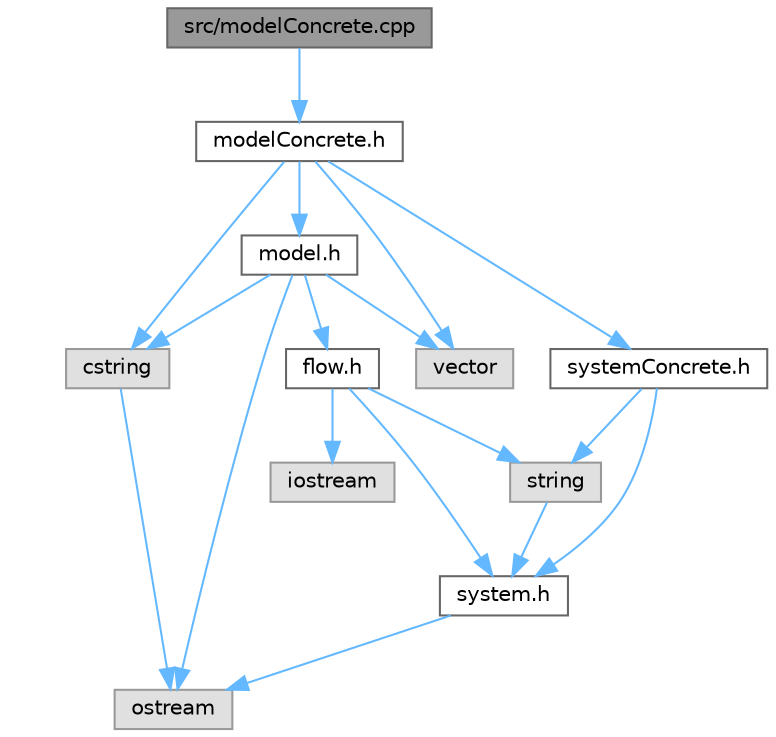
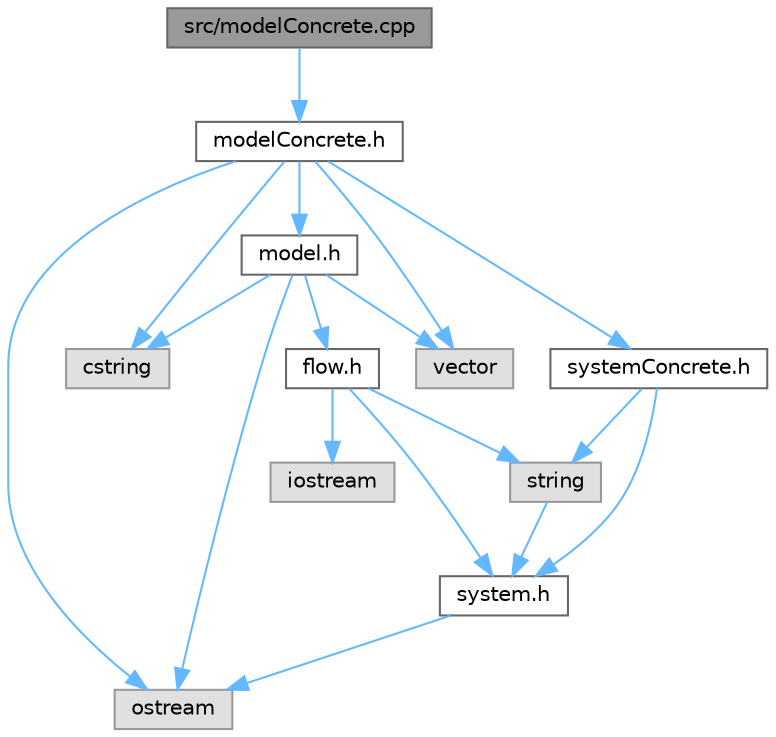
  digraph {
    node [color=grey40 fillcolor=white fontname=Helvetica fontsize=10 shape=box style=filled]
    edge [color=steelblue1 fontname=Helvetica fontsize=10 labelfontname=Helvetica labelfontsize=10 style=solid]
    n1 [color=gray40 fillcolor=grey60 fontcolor=black height=0.2 label="src/modelConcrete.cpp" width=0.4]
    n2 [height=0.2 label="modelConcrete.h" width=0.4]
    n3 [color=grey60 fillcolor="#E0E0E0" height=0.2 label=cstring width=0.4]
    n4 [color=grey60 fillcolor="#E0E0E0" height=0.2 label=ostream width=0.4]
    n5 [color=grey60 fillcolor="#E0E0E0" height=0.2 label=vector width=0.4]
    n6 [height=0.2 label="model.h" width=0.4]
    n7 [height=0.2 label="systemConcrete.h" width=0.4]
    n8 [height=0.2 label="flow.h" width=0.4]
    n9 [color=grey60 fillcolor="#E0E0E0" height=0.2 label=string width=0.4]
    n10 [height=0.2 label="system.h" width=0.4]
    n11 [color=grey60 fillcolor="#E0E0E0" height=0.2 label=iostream width=0.4]
    n1 -> n2
    n2 -> n3
-   n3 -> n4
+   n2 -> n4
    n2 -> n5
    n2 -> n6
    n2 -> n7
    n6 -> n3
    n6 -> n4
    n6 -> n5
    n6 -> n8
    n7 -> n9
    n7 -> n10
    n8 -> n9
    n8 -> n10
    n8 -> n11
    n9 -> n10
    n10 -> n4
  }
